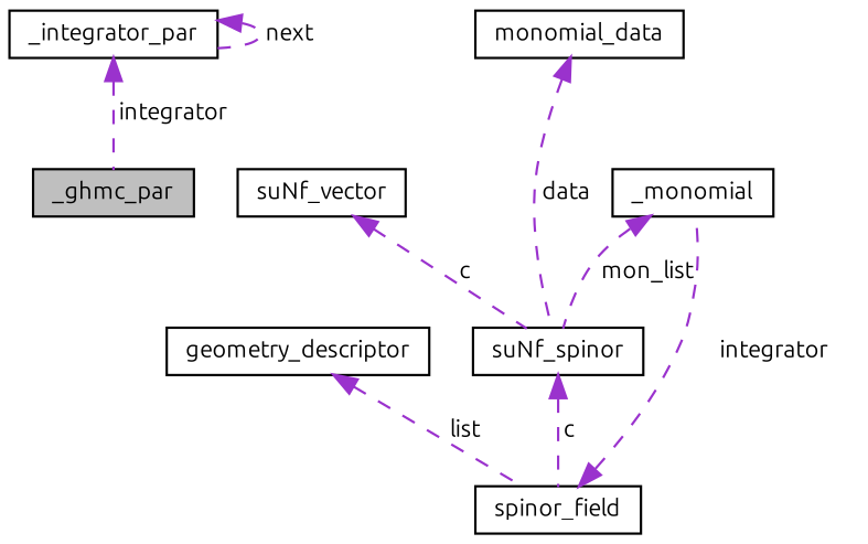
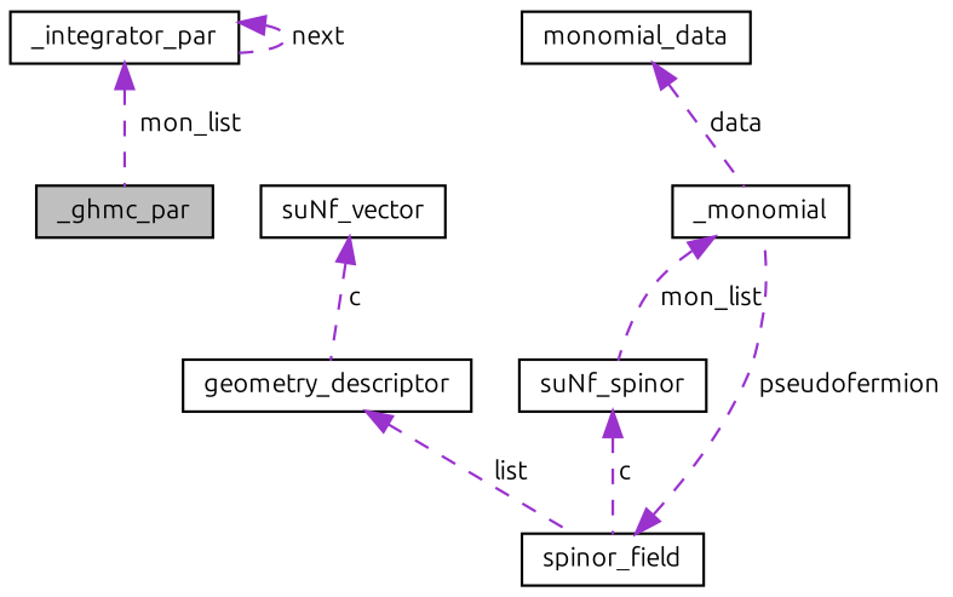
  digraph {
    fontname=Ubuntu
    node [color=black fillcolor=white fontname=Ubuntu fontsize=10 shape=record style=filled]
    edge [color=darkorchid3 dir=back fontname=Ubuntu fontsize=10 labelfontname=Helvetica labelfontsize=10 style=dashed]
    n1 [fillcolor=grey75 fontcolor=black height=0.2 label=_ghmc_par width=0.4]
    n2 [height=0.2 label=_integrator_par width=0.4]
    n3 [height=0.2 label=_monomial width=0.4]
    n4 [height=0.2 label=suNf_spinor width=0.4]
    n5 [height=0.2 label=monomial_data width=0.4]
    n6 [height=0.2 label=spinor_field width=0.4]
    n7 [height=0.2 label=geometry_descriptor width=0.4]
    n8 [height=0.2 label=suNf_vector width=0.4]
-   n2 -> n1 [label=" integrator"]
+   n2 -> n1 [label=" mon_list"]
    n2 -> n2 [label=" next"]
    n3 -> n4 [label=" mon_list"]
    n4 -> n6 [label=" c"]
-   n5 -> n4 [label=" data"]
-   n6 -> n3 [label=" integrator"]
+   n5 -> n3 [label=" data"]
+   n6 -> n3 [label=" pseudofermion"]
    n7 -> n6 [label=" list"]
-   n8 -> n4 [label=" c"]
+   n8 -> n7 [label=" c"]
  }
